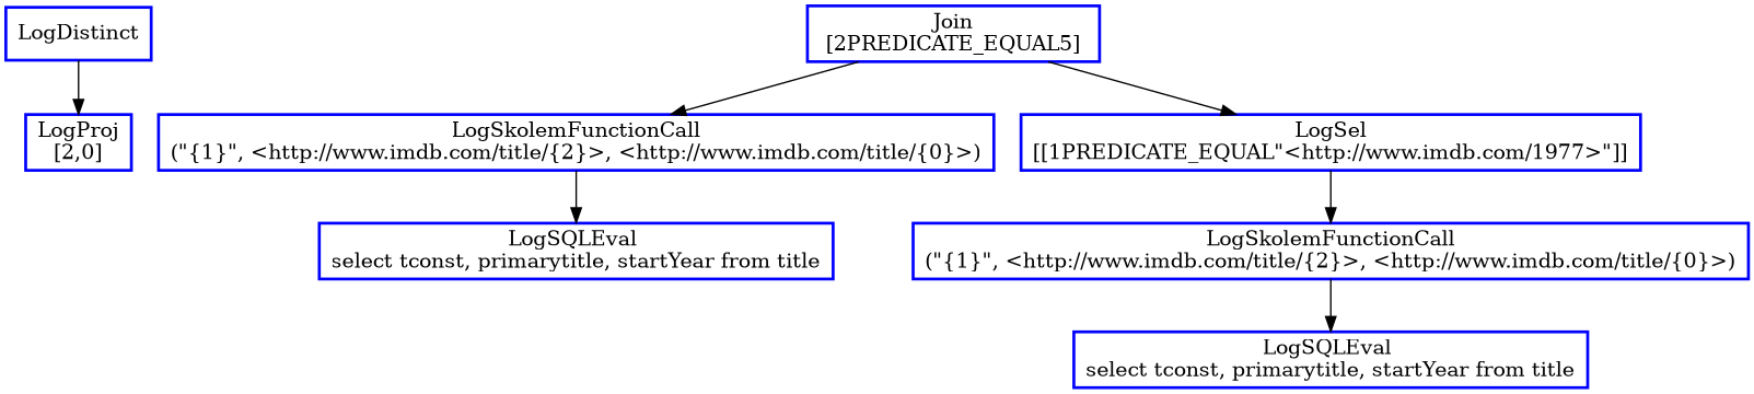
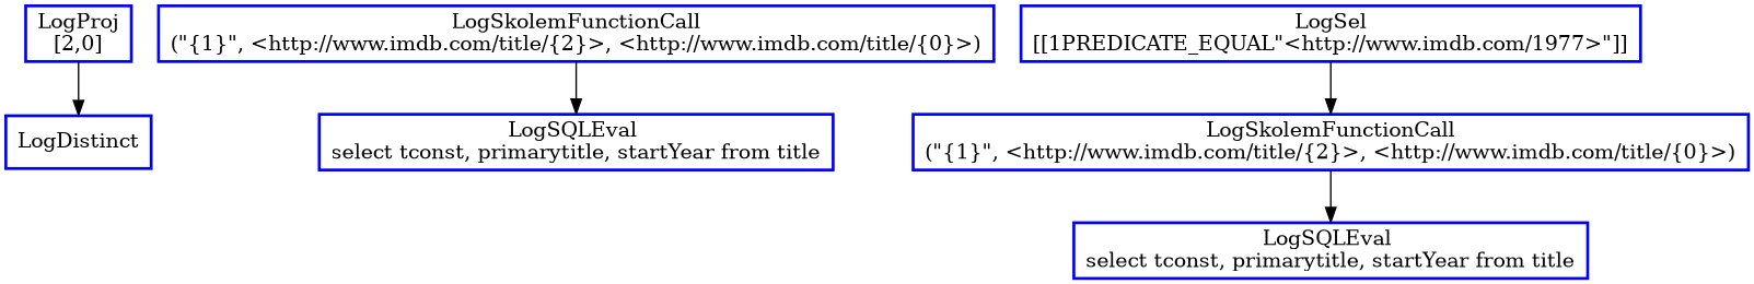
  digraph {
    node [color=blue fontcolor=black shape=rectangle style=bold]
    n1 [label=LogDistinct]
    n2 [label="LogProj\n[2,0]"]
-   n3 [label="Join\n [2PREDICATE_EQUAL5] "]
    n4 [label="LogSkolemFunctionCall\n(\"{1}\", <http://www.imdb.com/title/{2}>, <http://www.imdb.com/title/{0}>)"]
    n5 [label="LogSel\n[[1PREDICATE_EQUAL\"<http://www.imdb.com/1977>\"]]"]
    n6 [label="LogSQLEval \nselect tconst, primarytitle, startYear from title"]
    n7 [label="LogSkolemFunctionCall\n(\"{1}\", <http://www.imdb.com/title/{2}>, <http://www.imdb.com/title/{0}>)"]
    n8 [label="LogSQLEval \nselect tconst, primarytitle, startYear from title"]
-   n1 -> n2
-   n3 -> n4
-   n3 -> n5
+   n2 -> n1
    n4 -> n6
    n5 -> n7
    n7 -> n8
  }
